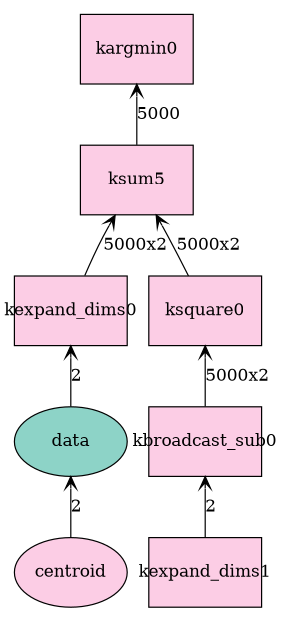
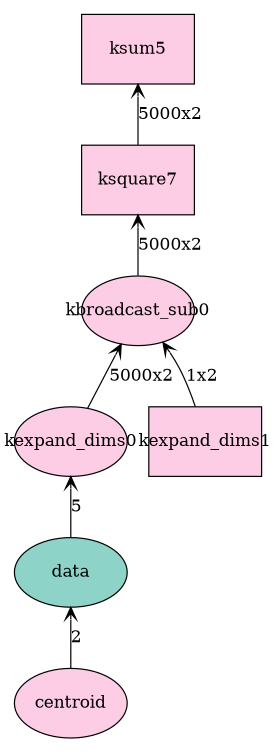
  digraph {
    node [fillcolor="#fccde5" fixedsize=true shape=box style=filled]
    edge [arrowtail=open dir=back]
    n1 [fillcolor="#8dd3c7" height=0.8034 label=data shape=oval width=1.3]
    n2 [height=0.8034 label=centroid shape=oval width=1.3]
-   n3 [height=0.8034 label=kexpand_dims0 width=1.3]
+   n3 [height=0.8034 label=kexpand_dims0 shape=ellipse width=1.3]
    n4 [height=0.8034 label=kexpand_dims1 width=1.3]
-   n5 [height=0.8034 label=kbroadcast_sub0 width=1.3]
-   n6 [height=0.8034 label=ksquare0 width=1.3]
+   n5 [height=0.8034 label=kbroadcast_sub0 shape=ellipse width=1.3]
+   n6 [height=0.8034 label=ksquare7 width=1.3]
    n7 [height=0.8034 label=ksum5 width=1.3]
-   n8 [height=0.8034 label=kargmin0 width=1.3]
    n1 -> n2 [label=2]
-   n3 -> n1 [label=2]
-   n7 -> n3 [label="5000x2"]
-   n5 -> n4 [label=2]
+   n3 -> n1 [label=5]
+   n5 -> n3 [label="5000x2"]
+   n5 -> n4 [label="1x2"]
    n6 -> n5 [label="5000x2"]
    n7 -> n6 [label="5000x2"]
-   n8 -> n7 [label=5000]
  }
